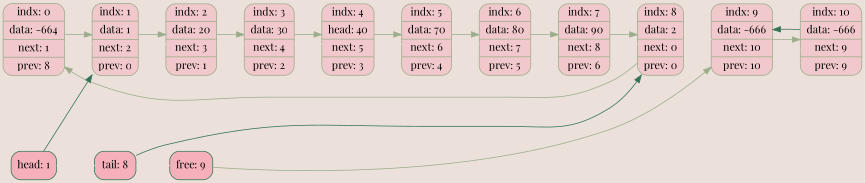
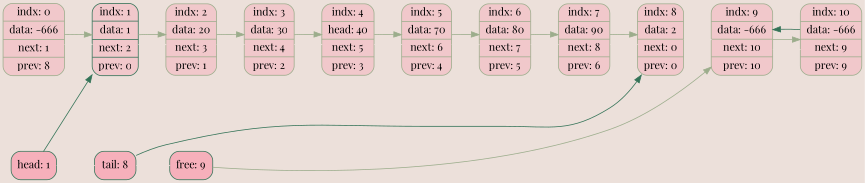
  digraph {
    bgcolor="#ECE0DA"
    fontname="Playfair Display"
    rankdir=LR
    node [color="#9CAD8C" fillcolor="#F1C8CB" fontname="Playfair Display" shape=Mrecord style=filled]
    edge [color="#ECE0DA" fontname="Playfair Display" constraint=false]
-   n1 [label="indx: 0 | data: -664 | next: 1 | prev: 8"]
-   n2 [label="indx: 1 | data: 1 | next: 2 | prev: 0"]
+   n1 [label="indx: 0 | data: -666 | next: 1 | prev: 8"]
+   n2 [color="#337357" label="indx: 1 | data: 1 | next: 2 | prev: 0"]
    n3 [label="indx: 2 | data: 20 | next: 3 | prev: 1"]
    n4 [label="indx: 3 | data: 30 | next: 4 | prev: 2"]
    n5 [label="indx: 4 | head: 40 | next: 5 | prev: 3"]
    n6 [label="indx: 5 | data: 70 | next: 6 | prev: 4"]
    n7 [label="indx: 6 | data: 80 | next: 7 | prev: 5"]
    n8 [label="indx: 7 | data: 90 | next: 8 | prev: 6"]
    n9 [label="indx: 8 | data: 2 | next: 0 | prev: 0"]
    n10 [label="indx: 9 | data: -666 | next: 10 | prev: 10"]
    n11 [label="indx: 10 | data: -666 | next: 9 | prev: 9"]
    n12 [color="#337357" fillcolor="#F6B0BB" label="head: 1"]
    n13 [color="#337357" fillcolor="#F6B0BB" label="tail: 8"]
    n14 [color="#337357" fillcolor="#F6B0BB" label="free: 9"]
    n1 -> n2 [weight=100 constraint=""]
    n1 -> n2 [color="#9CAD8C"]
    n2 -> n3 [weight=100 constraint=""]
    n2 -> n3 [color="#9CAD8C"]
    n3 -> n4 [weight=100 constraint=""]
    n3 -> n4 [color="#9CAD8C"]
    n4 -> n5 [weight=100 constraint=""]
    n4 -> n5 [color="#9CAD8C"]
    n5 -> n6 [weight=100 constraint=""]
    n5 -> n6 [color="#9CAD8C"]
    n6 -> n7 [weight=100 constraint=""]
    n6 -> n7 [color="#9CAD8C"]
    n7 -> n8 [weight=100 constraint=""]
    n7 -> n8 [color="#9CAD8C"]
    n8 -> n9 [weight=100 constraint=""]
    n8 -> n9 [color="#9CAD8C"]
-   n9 -> n1 [color="#9CAD8C"]
    n9 -> n10 [weight=100 constraint=""]
    n10 -> n11 [weight=100 constraint=""]
    n10 -> n11 [color="#9CAD8C"]
    n11 -> n10 [color="#337357"]
    n12 -> n2 [color="#337357"]
    n12 -> n13 [weight=100 constraint=""]
    n13 -> n9 [color="#337357"]
    n13 -> n14 [weight=100 constraint=""]
    n14 -> n10 [color="#9CAD8C"]
  }
